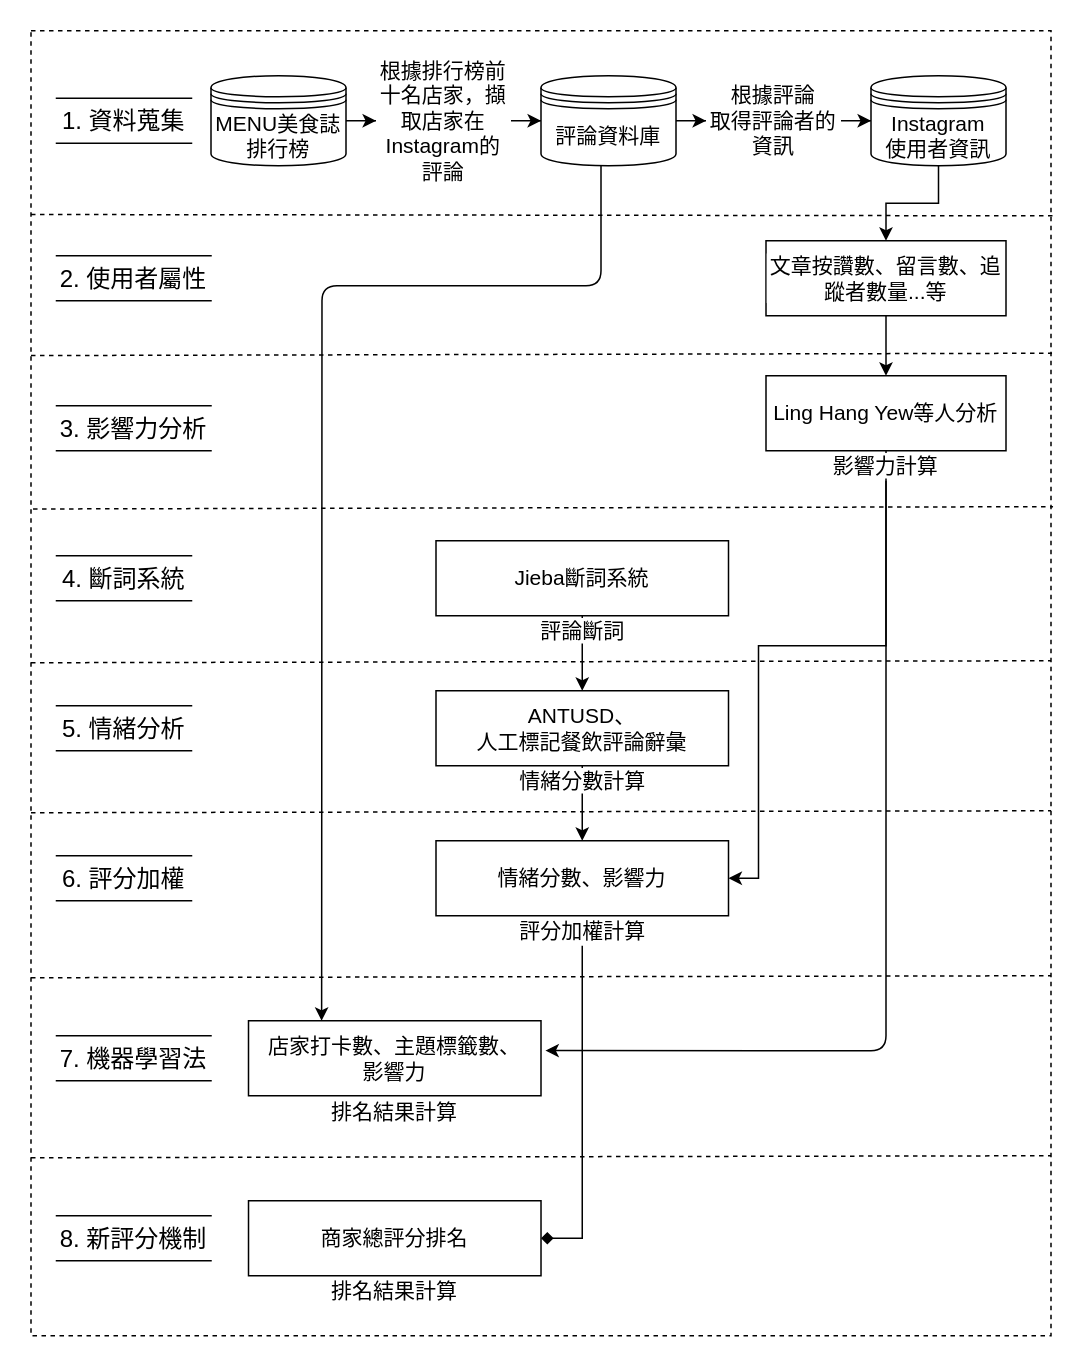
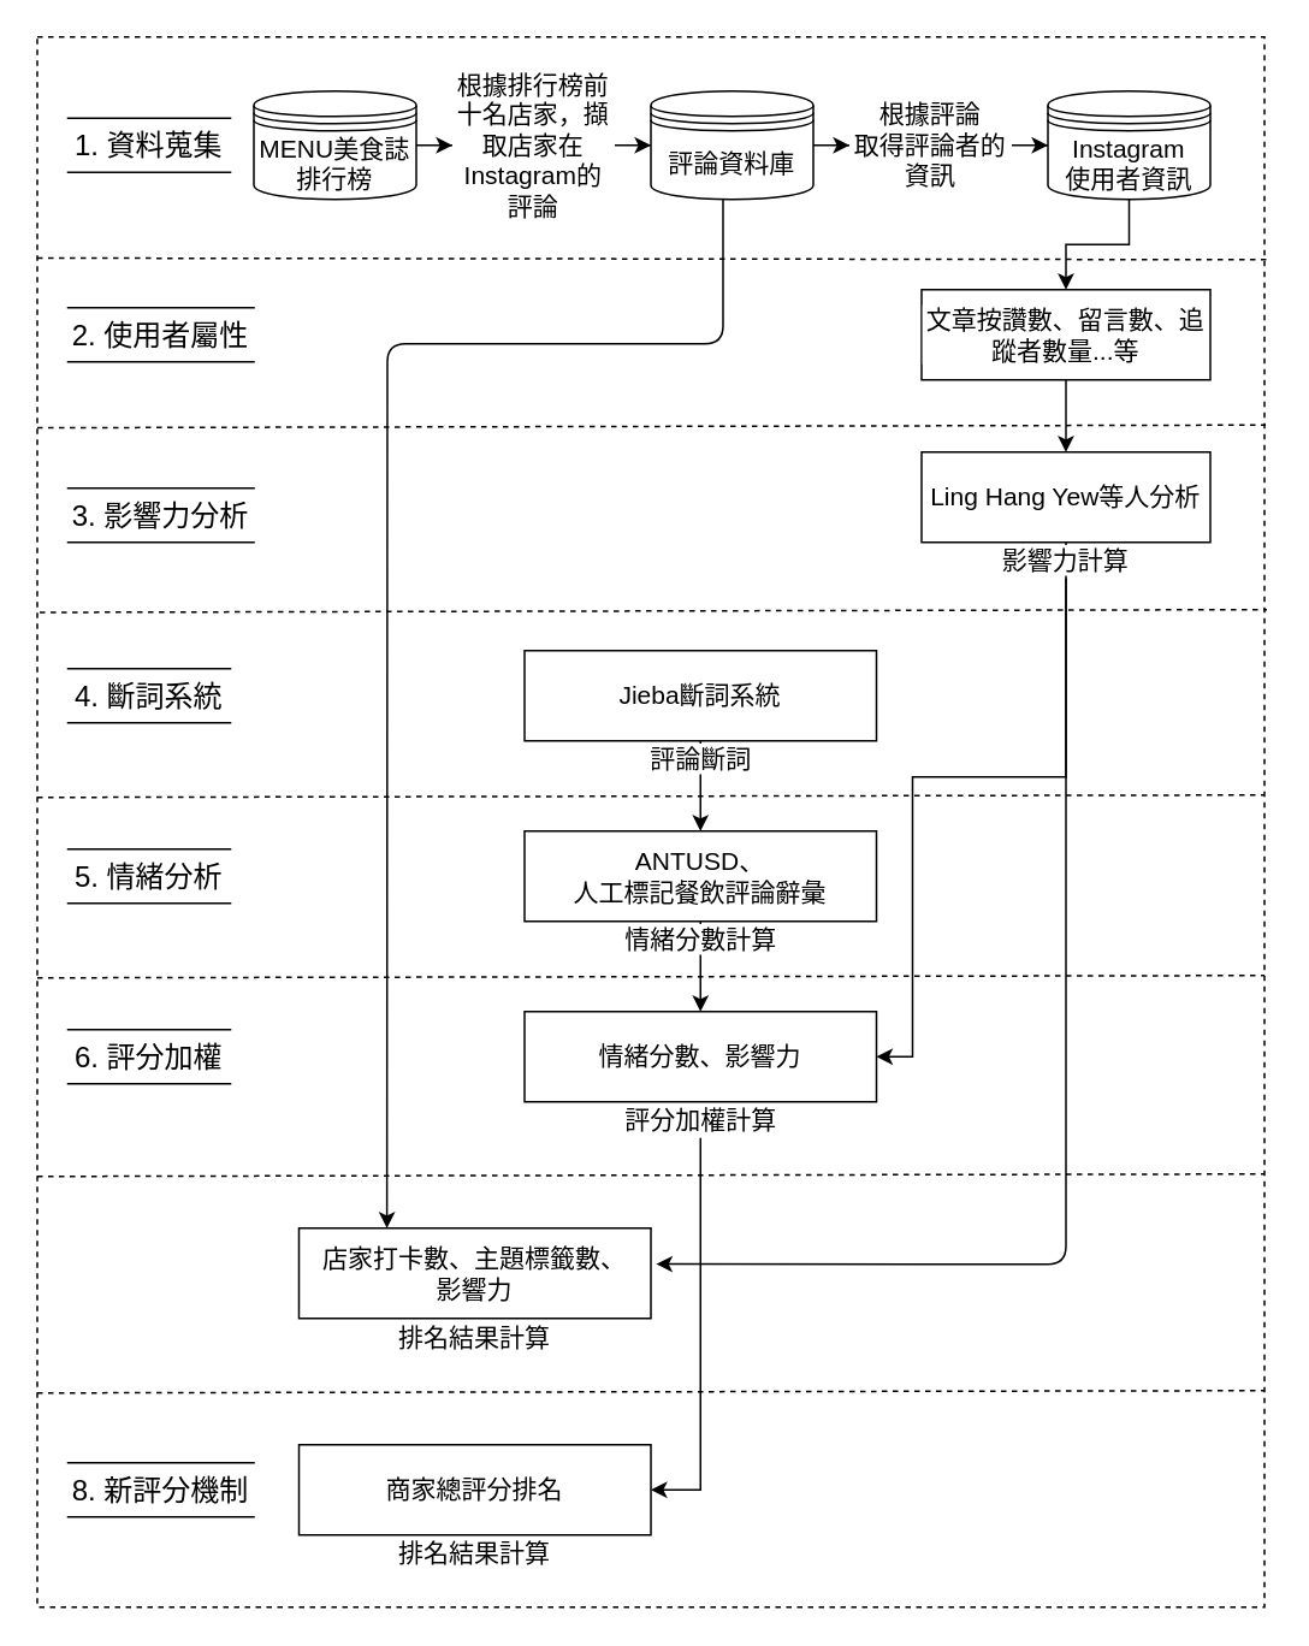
  <mxCell id="0" />
  <mxCell id="1" parent="0" />
  <mxCell id="2" value="" style="rounded=0;whiteSpace=wrap;html=1;dashed=1;" parent="1" vertex="1"><mxGeometry width="680" height="870" as="geometry" x="20" y="20" /></mxCell>
  <mxCell id="3" value="" style="endArrow=none;dashed=1;html=1;exitX=0;exitY=0.15;exitDx=0;exitDy=0;exitPerimeter=0;entryX=1.004;entryY=0.151;entryDx=0;entryDy=0;entryPerimeter=0;" parent="1" edge="1"><mxGeometry width="50" height="50" relative="1" as="geometry"><mxPoint y="142.5" as="sourcePoint" x="20" /><mxPoint x="702.72" y="143.39" as="targetPoint" /></mxGeometry></mxCell>
  <mxCell id="4" value="" style="edgeStyle=orthogonalEdgeStyle;rounded=0;orthogonalLoop=1;jettySize=auto;html=1;" parent="1" source="15" target="7" edge="1"><mxGeometry relative="1" as="geometry" /></mxCell>
  <mxCell id="5" value="&lt;font style=&quot;font-size: 14px&quot;&gt;評論資料庫&lt;br&gt;&lt;/font&gt;" style="shape=datastore;whiteSpace=wrap;html=1;" parent="1" vertex="1"><mxGeometry x="360" y="50" width="90" height="60" as="geometry" /></mxCell>
  <mxCell id="6" value="" style="edgeStyle=orthogonalEdgeStyle;rounded=0;orthogonalLoop=1;jettySize=auto;html=1;" parent="1" source="7" target="19" edge="1"><mxGeometry relative="1" as="geometry" /></mxCell>
  <mxCell id="7" value="&lt;font style=&quot;font-size: 14px&quot;&gt;Instagram&lt;br&gt;使用者資訊&lt;/font&gt;" style="shape=datastore;whiteSpace=wrap;html=1;" parent="1" vertex="1"><mxGeometry x="580" y="50" width="90" height="60" as="geometry" /></mxCell>
  <mxCell id="8" value="&lt;span style=&quot;font-size: 16px ; white-space: normal&quot;&gt;1. 資料蒐集&lt;/span&gt;" style="shape=partialRectangle;whiteSpace=wrap;html=1;left=0;right=0;fillColor=none;strokeWidth=1;" parent="1" vertex="1"><mxGeometry x="37" y="65" width="90" height="30" as="geometry" /></mxCell>
  <mxCell id="9" value="&lt;span style=&quot;font-size: 16px ; white-space: normal&quot;&gt;4. 斷詞系統&lt;/span&gt;" style="shape=partialRectangle;whiteSpace=wrap;html=1;left=0;right=0;fillColor=none;strokeWidth=1;" parent="1" vertex="1"><mxGeometry x="37" y="370" width="90" height="30" as="geometry" /></mxCell>
  <mxCell id="10" value="&lt;span style=&quot;font-size: 16px ; white-space: normal&quot;&gt;5. 情緒分析&lt;/span&gt;" style="shape=partialRectangle;whiteSpace=wrap;html=1;left=0;right=0;fillColor=none;strokeWidth=1;" parent="1" vertex="1"><mxGeometry x="37" y="470" width="90" height="30" as="geometry" /></mxCell>
  <mxCell id="11" value="" style="edgeStyle=orthogonalEdgeStyle;rounded=0;orthogonalLoop=1;jettySize=auto;html=1;entryX=0;entryY=0.5;entryDx=0;entryDy=0;" parent="1" source="12" target="14" edge="1"><mxGeometry relative="1" as="geometry" /></mxCell>
  <mxCell id="12" value="&lt;font style=&quot;font-size: 14px&quot;&gt;MENU美食誌排行榜&lt;br&gt;&lt;/font&gt;" style="shape=datastore;whiteSpace=wrap;html=1;" parent="1" vertex="1"><mxGeometry x="140" y="50" width="90" height="60" as="geometry" /></mxCell>
  <mxCell id="13" value="" style="edgeStyle=orthogonalEdgeStyle;rounded=0;orthogonalLoop=1;jettySize=auto;html=1;" parent="1" source="14" target="5" edge="1"><mxGeometry relative="1" as="geometry" /></mxCell>
  <mxCell id="14" value="&lt;font style=&quot;font-size: 14px&quot;&gt;根據排行榜前十名店家，擷取店家在Instagram的評論&lt;/font&gt;" style="text;html=1;align=center;verticalAlign=middle;whiteSpace=wrap;rounded=0;shadow=0;glass=0;dashed=1;dashPattern=1 4;comic=0;labelBackgroundColor=#ffffff;" parent="1" vertex="1"><mxGeometry x="250" y="70" width="90" height="20" as="geometry" /></mxCell>
  <mxCell id="15" value="&lt;span style=&quot;font-size: 14px&quot;&gt;根據評論&lt;br&gt;取得評論者的資訊&lt;/span&gt;" style="text;html=1;align=center;verticalAlign=middle;whiteSpace=wrap;rounded=0;shadow=0;glass=0;dashed=1;dashPattern=1 4;comic=0;labelBackgroundColor=#ffffff;" parent="1" vertex="1"><mxGeometry x="470" y="70" width="90" height="20" as="geometry" /></mxCell>
  <mxCell id="16" value="" style="edgeStyle=orthogonalEdgeStyle;rounded=0;orthogonalLoop=1;jettySize=auto;html=1;" parent="1" source="5" target="15" edge="1"><mxGeometry relative="1" as="geometry"><mxPoint x="450" y="80" as="sourcePoint" /><mxPoint x="560" y="80" as="targetPoint" /></mxGeometry></mxCell>
  <mxCell id="17" value="&lt;span style=&quot;font-size: 16px ; white-space: normal&quot;&gt;2. 使用者屬性&lt;/span&gt;" style="shape=partialRectangle;whiteSpace=wrap;html=1;left=0;right=0;fillColor=none;strokeWidth=1;" parent="1" vertex="1"><mxGeometry x="37" y="170" width="103" height="30" as="geometry" /></mxCell>
  <mxCell id="18" value="" style="edgeStyle=orthogonalEdgeStyle;rounded=0;orthogonalLoop=1;jettySize=auto;html=1;" parent="1" source="19" target="22" edge="1"><mxGeometry relative="1" as="geometry" /></mxCell>
  <mxCell id="19" value="&lt;font style=&quot;font-size: 14px&quot;&gt;文章按讚數、留言數、追蹤者數量...等&lt;/font&gt;" style="rounded=0;whiteSpace=wrap;html=1;shadow=0;glass=0;comic=0;labelBackgroundColor=#ffffff;strokeWidth=1;gradientColor=none;" parent="1" vertex="1"><mxGeometry x="510" y="160" width="160" height="50" as="geometry" /></mxCell>
  <mxCell id="20" value="&lt;span style=&quot;font-size: 16px ; white-space: normal&quot;&gt;3. 影響力分析&lt;/span&gt;" style="shape=partialRectangle;whiteSpace=wrap;html=1;left=0;right=0;fillColor=none;strokeWidth=1;" parent="1" vertex="1"><mxGeometry x="37" y="270" width="103" height="30" as="geometry" /></mxCell>
  <mxCell id="21" value="" style="edgeStyle=orthogonalEdgeStyle;rounded=0;orthogonalLoop=1;jettySize=auto;html=1;entryX=1;entryY=0.5;entryDx=0;entryDy=0;" parent="1" source="22" target="34" edge="1"><mxGeometry relative="1" as="geometry"><mxPoint x="590" y="380" as="targetPoint" /><Array as="points"><mxPoint x="590" y="430" /><mxPoint x="505" y="430" /><mxPoint x="505" y="585" /></Array></mxGeometry></mxCell>
  <mxCell id="22" value="&lt;font style=&quot;font-size: 14px&quot;&gt;Ling Hang Yew等人分析&lt;/font&gt;" style="rounded=0;whiteSpace=wrap;html=1;shadow=0;glass=0;comic=0;labelBackgroundColor=#ffffff;strokeWidth=1;gradientColor=none;" parent="1" vertex="1"><mxGeometry x="510" y="250" width="160" height="50" as="geometry" /></mxCell>
  <mxCell id="23" value="&lt;span style=&quot;font-size: 14px&quot;&gt;影響力計算&lt;/span&gt;" style="text;html=1;align=center;verticalAlign=middle;whiteSpace=wrap;rounded=0;shadow=0;glass=0;dashed=1;dashPattern=1 4;comic=0;labelBackgroundColor=#ffffff;" parent="1" vertex="1"><mxGeometry x="545" y="300" width="90" height="20" as="geometry" /></mxCell>
  <mxCell id="24" value="" style="endArrow=none;dashed=1;html=1;exitX=0.001;exitY=0.315;exitDx=0;exitDy=0;exitPerimeter=0;entryX=1.002;entryY=0.313;entryDx=0;entryDy=0;entryPerimeter=0;" parent="1" edge="1"><mxGeometry width="50" height="50" relative="1" as="geometry"><mxPoint x="20" y="236.54" as="sourcePoint" /><mxPoint x="700.68" y="235" as="targetPoint" /></mxGeometry></mxCell>
  <mxCell id="25" value="" style="endArrow=none;dashed=1;html=1;exitX=0.002;exitY=0.466;exitDx=0;exitDy=0;exitPerimeter=0;entryX=1.002;entryY=0.464;entryDx=0;entryDy=0;entryPerimeter=0;" parent="1" edge="1"><mxGeometry width="50" height="50" relative="1" as="geometry"><mxPoint x="21.36" y="338.82" as="sourcePoint" /><mxPoint x="701.36" y="337.28" as="targetPoint" /></mxGeometry></mxCell>
  <mxCell id="26" value="" style="edgeStyle=orthogonalEdgeStyle;rounded=0;orthogonalLoop=1;jettySize=auto;html=1;" parent="1" source="27" target="31" edge="1"><mxGeometry relative="1" as="geometry" /></mxCell>
  <mxCell id="27" value="&lt;span style=&quot;font-size: 14px&quot;&gt;Jieba斷詞系統&lt;/span&gt;" style="rounded=0;whiteSpace=wrap;html=1;shadow=0;glass=0;comic=0;labelBackgroundColor=#ffffff;strokeWidth=1;gradientColor=none;" parent="1" vertex="1"><mxGeometry x="290" y="360" width="195" height="50" as="geometry" /></mxCell>
  <mxCell id="28" value="&lt;span style=&quot;font-size: 14px&quot;&gt;評論斷詞&lt;/span&gt;" style="text;html=1;align=center;verticalAlign=middle;whiteSpace=wrap;rounded=0;shadow=0;glass=0;dashed=1;dashPattern=1 4;comic=0;labelBackgroundColor=#ffffff;" parent="1" vertex="1"><mxGeometry x="342.5" y="410" width="90" height="20" as="geometry" /></mxCell>
  <mxCell id="29" value="" style="endArrow=none;dashed=1;html=1;exitX=0.002;exitY=0.466;exitDx=0;exitDy=0;exitPerimeter=0;entryX=1.002;entryY=0.464;entryDx=0;entryDy=0;entryPerimeter=0;" parent="1" edge="1"><mxGeometry width="50" height="50" relative="1" as="geometry"><mxPoint x="20" y="441.32" as="sourcePoint" /><mxPoint x="700" y="440" as="targetPoint" /></mxGeometry></mxCell>
  <mxCell id="30" value="" style="edgeStyle=orthogonalEdgeStyle;rounded=0;orthogonalLoop=1;jettySize=auto;html=1;" parent="1" source="31" target="34" edge="1"><mxGeometry relative="1" as="geometry" /></mxCell>
  <mxCell id="31" value="&lt;font style=&quot;font-size: 14px&quot;&gt;ANTUSD、&lt;br&gt;人工標記餐飲評論辭彙&lt;/font&gt;" style="rounded=0;whiteSpace=wrap;html=1;shadow=0;glass=0;comic=0;labelBackgroundColor=#ffffff;strokeWidth=1;gradientColor=none;" parent="1" vertex="1"><mxGeometry x="290" y="460" width="195" height="50" as="geometry" /></mxCell>
  <mxCell id="32" value="&lt;span style=&quot;font-size: 14px&quot;&gt;情緒分數計算&lt;/span&gt;" style="text;html=1;align=center;verticalAlign=middle;whiteSpace=wrap;rounded=0;shadow=0;glass=0;dashed=1;dashPattern=1 4;comic=0;labelBackgroundColor=#ffffff;" parent="1" vertex="1"><mxGeometry x="342.5" y="510" width="90" height="20" as="geometry" /></mxCell>
  <mxCell id="33" value="&lt;span style=&quot;font-size: 16px ; white-space: normal&quot;&gt;6. 評分&lt;/span&gt;&lt;span style=&quot;font-size: 16px&quot;&gt;加權&lt;/span&gt;" style="shape=partialRectangle;whiteSpace=wrap;html=1;left=0;right=0;fillColor=none;strokeWidth=1;" parent="1" vertex="1"><mxGeometry x="37" y="570" width="90" height="30" as="geometry" /></mxCell>
  <mxCell id="34" value="&lt;font style=&quot;font-size: 14px&quot;&gt;情緒分數、影響力&lt;/font&gt;" style="rounded=0;whiteSpace=wrap;html=1;shadow=0;glass=0;comic=0;labelBackgroundColor=#ffffff;strokeWidth=1;gradientColor=none;" parent="1" vertex="1"><mxGeometry x="290" y="560" width="195" height="50" as="geometry" /></mxCell>
- <mxCell id="35" style="edgeStyle=orthogonalEdgeStyle;rounded=0;orthogonalLoop=1;jettySize=auto;html=1;exitX=0.5;exitY=1;exitDx=0;exitDy=0;entryX=1;entryY=0.5;entryDx=0;entryDy=0;endArrow=diamond;" edge="1" parent="1" source="36" target="45"><mxGeometry relative="1" as="geometry" /></mxCell>
+ <mxCell id="35" style="edgeStyle=orthogonalEdgeStyle;rounded=0;orthogonalLoop=1;jettySize=auto;html=1;exitX=0.5;exitY=1;exitDx=0;exitDy=0;entryX=1;entryY=0.5;entryDx=0;entryDy=0;" edge="1" parent="1" source="36" target="45"><mxGeometry relative="1" as="geometry" /></mxCell>
  <mxCell id="36" value="&lt;span style=&quot;font-size: 14px&quot;&gt;評分加權計算&lt;/span&gt;" style="text;html=1;align=center;verticalAlign=middle;whiteSpace=wrap;rounded=0;shadow=0;glass=0;dashed=1;dashPattern=1 4;comic=0;labelBackgroundColor=#ffffff;" parent="1" vertex="1"><mxGeometry x="342.5" y="610" width="90" height="20" as="geometry" /></mxCell>
  <mxCell id="37" value="" style="endArrow=none;dashed=1;html=1;exitX=0.002;exitY=0.466;exitDx=0;exitDy=0;exitPerimeter=0;entryX=1.002;entryY=0.464;entryDx=0;entryDy=0;entryPerimeter=0;" parent="1" edge="1"><mxGeometry width="50" height="50" relative="1" as="geometry"><mxPoint y="541.32" as="sourcePoint" x="20" /><mxPoint x="700" y="540" as="targetPoint" /></mxGeometry></mxCell>
- <mxCell id="38" value="&lt;span style=&quot;font-size: 16px ; white-space: normal&quot;&gt;7. 機器學習法&lt;/span&gt;" style="shape=partialRectangle;whiteSpace=wrap;html=1;left=0;right=0;fillColor=none;strokeWidth=1;" parent="1" vertex="1"><mxGeometry x="37" y="690" width="103" height="30" as="geometry" /></mxCell>
  <mxCell id="39" value="" style="endArrow=none;dashed=1;html=1;exitX=0.002;exitY=0.466;exitDx=0;exitDy=0;exitPerimeter=0;entryX=1.002;entryY=0.464;entryDx=0;entryDy=0;entryPerimeter=0;" parent="1" edge="1"><mxGeometry width="50" height="50" relative="1" as="geometry"><mxPoint y="651.32" as="sourcePoint" x="20" /><mxPoint x="700" y="650" as="targetPoint" /></mxGeometry></mxCell>
  <mxCell id="40" value="&lt;span style=&quot;font-size: 14px&quot;&gt;店家打卡數、主題標籤數、&lt;br&gt;影響力&lt;/span&gt;" style="rounded=0;whiteSpace=wrap;html=1;shadow=0;glass=0;comic=0;labelBackgroundColor=#ffffff;strokeWidth=1;gradientColor=none;" parent="1" vertex="1"><mxGeometry x="165" y="680" width="195" height="50" as="geometry" /></mxCell>
  <mxCell id="41" value="&lt;span style=&quot;font-size: 14px&quot;&gt;排名結果計算&lt;/span&gt;" style="text;html=1;align=center;verticalAlign=middle;whiteSpace=wrap;rounded=0;shadow=0;glass=0;dashed=1;dashPattern=1 4;comic=0;labelBackgroundColor=#ffffff;" parent="1" vertex="1"><mxGeometry x="181.88" y="731" width="161.25" height="20" as="geometry" /></mxCell>
  <mxCell id="42" value="" style="endArrow=classic;html=1;entryX=0.25;entryY=0;entryDx=0;entryDy=0;" parent="1" target="40" edge="1"><mxGeometry width="50" height="50" relative="1" as="geometry"><mxPoint x="400" y="110" as="sourcePoint" /><mxPoint x="320" y="150" as="targetPoint" /><Array as="points"><mxPoint x="400" y="190" /><mxPoint x="214" y="190" /></Array></mxGeometry></mxCell>
  <mxCell id="43" value="" style="endArrow=classic;html=1;exitX=0.5;exitY=1;exitDx=0;exitDy=0;entryX=1.015;entryY=0.398;entryDx=0;entryDy=0;entryPerimeter=0;" parent="1" source="23" target="40" edge="1"><mxGeometry width="50" height="50" relative="1" as="geometry"><mxPoint x="540" y="660" as="sourcePoint" /><mxPoint x="590" y="610" as="targetPoint" /><Array as="points"><mxPoint x="590" y="700" /></Array></mxGeometry></mxCell>
  <mxCell id="44" value="&lt;span style=&quot;font-size: 16px ; white-space: normal&quot;&gt;8. 新評分機制&lt;/span&gt;" style="shape=partialRectangle;whiteSpace=wrap;html=1;left=0;right=0;fillColor=none;strokeWidth=1;" parent="1" vertex="1"><mxGeometry x="37" y="810" width="103" height="30" as="geometry" /></mxCell>
  <mxCell id="45" value="&lt;span style=&quot;font-size: 14px&quot;&gt;商家總評分排名&lt;/span&gt;" style="rounded=0;whiteSpace=wrap;html=1;shadow=0;glass=0;comic=0;labelBackgroundColor=#ffffff;strokeWidth=1;gradientColor=none;" parent="1" vertex="1"><mxGeometry x="165.01" y="800" width="195" height="50" as="geometry" /></mxCell>
  <mxCell id="46" value="&lt;span style=&quot;font-size: 14px&quot;&gt;排名結果計算&lt;/span&gt;" style="text;html=1;align=center;verticalAlign=middle;whiteSpace=wrap;rounded=0;shadow=0;glass=0;dashed=1;dashPattern=1 4;comic=0;labelBackgroundColor=#ffffff;" parent="1" vertex="1"><mxGeometry x="181.89" y="850" width="161.25" height="20" as="geometry" /></mxCell>
  <mxCell id="47" value="" style="endArrow=none;dashed=1;html=1;exitX=0.002;exitY=0.466;exitDx=0;exitDy=0;exitPerimeter=0;entryX=1.002;entryY=0.464;entryDx=0;entryDy=0;entryPerimeter=0;" parent="1" edge="1"><mxGeometry width="50" height="50" relative="1" as="geometry"><mxPoint y="771.32" as="sourcePoint" x="20" /><mxPoint x="700" y="770" as="targetPoint" /></mxGeometry></mxCell>
